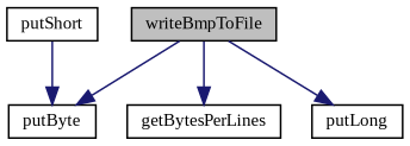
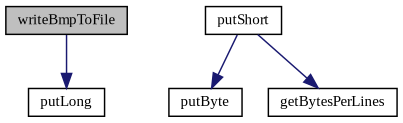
  digraph {
    fontname="Liberation Serif"
    rankdir=TB
    node [color=black fillcolor=white fontname="Liberation Serif" fontsize=10 shape=record style=filled]
    edge [color=midnightblue fontname="Liberation Serif" fontsize=10 labelfontname=Helvetica labelfontsize=10 style=solid]
    n1 [fillcolor=grey75 fontcolor=black height=0.2 label=writeBmpToFile width=0.4]
    n2 [height=0.2 label=putByte width=0.4]
    n3 [height=0.2 label=getBytesPerLines width=0.4]
    n4 [height=0.2 label=putLong width=0.4]
    n5 [height=0.2 label=putShort width=0.4]
-   n1 -> n2
-   n1 -> n3
+   n5 -> n3
    n1 -> n4
    n5 -> n2
  }
